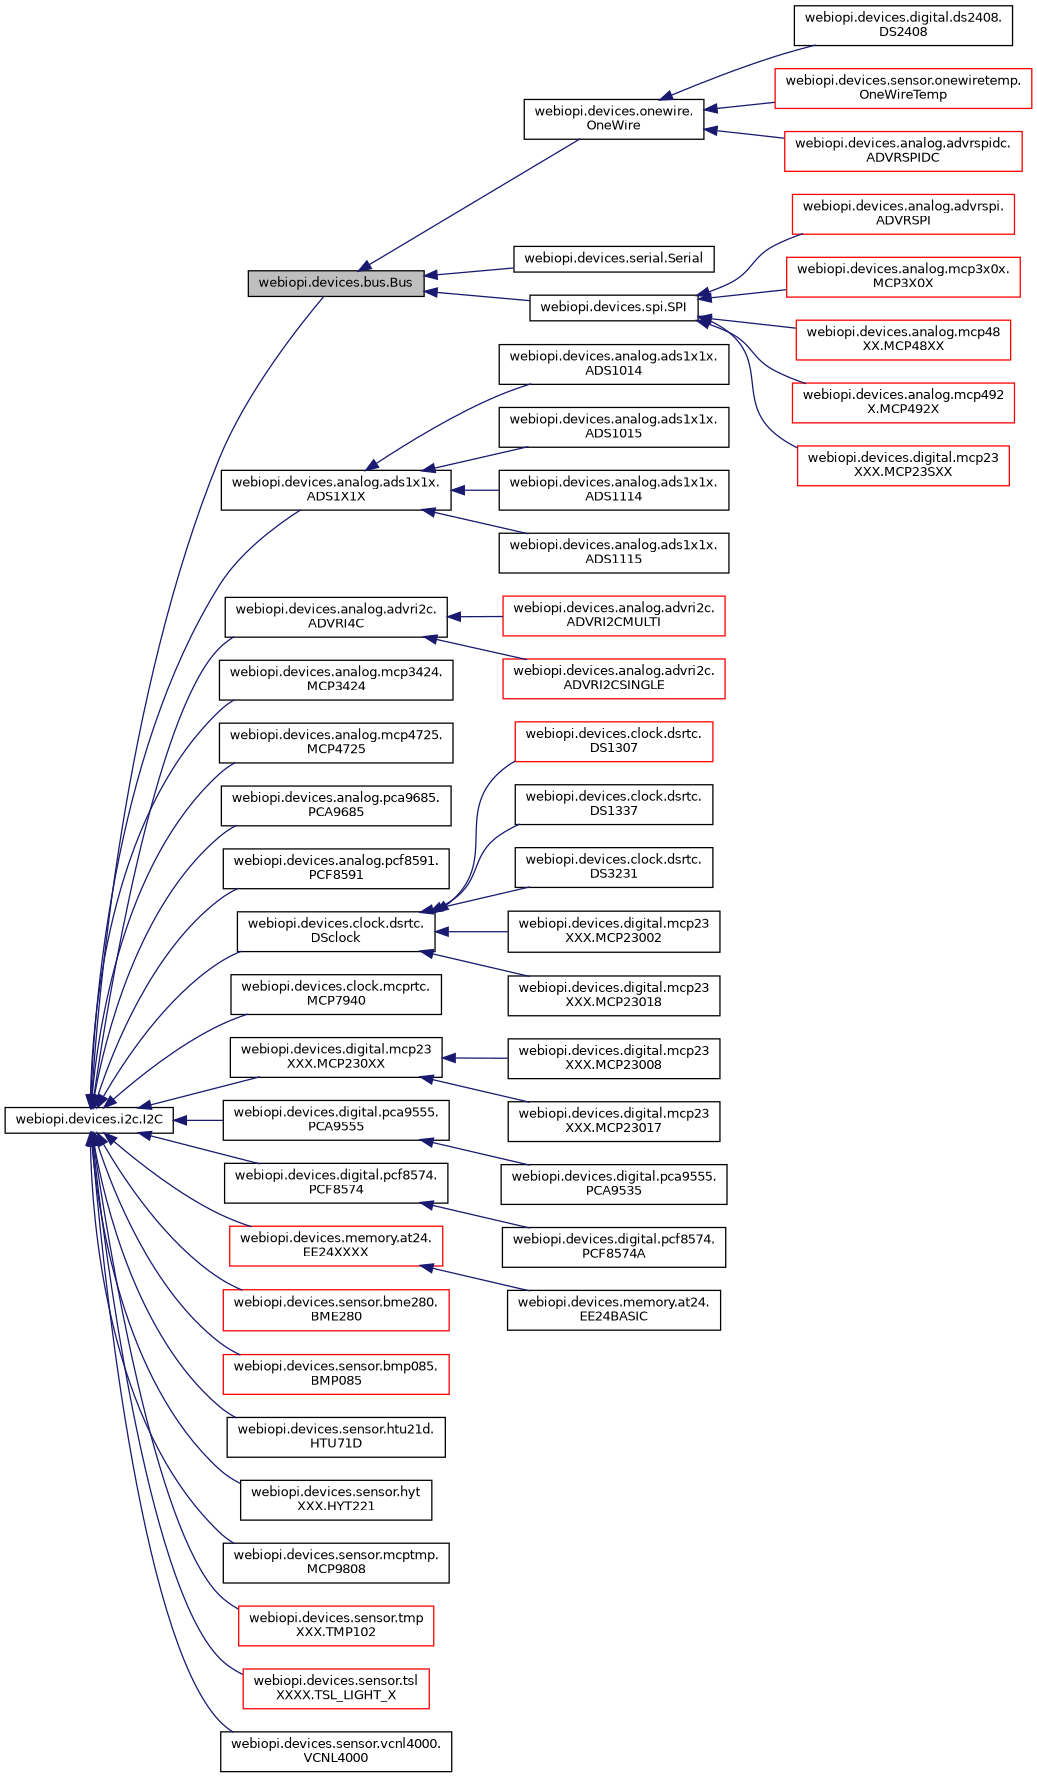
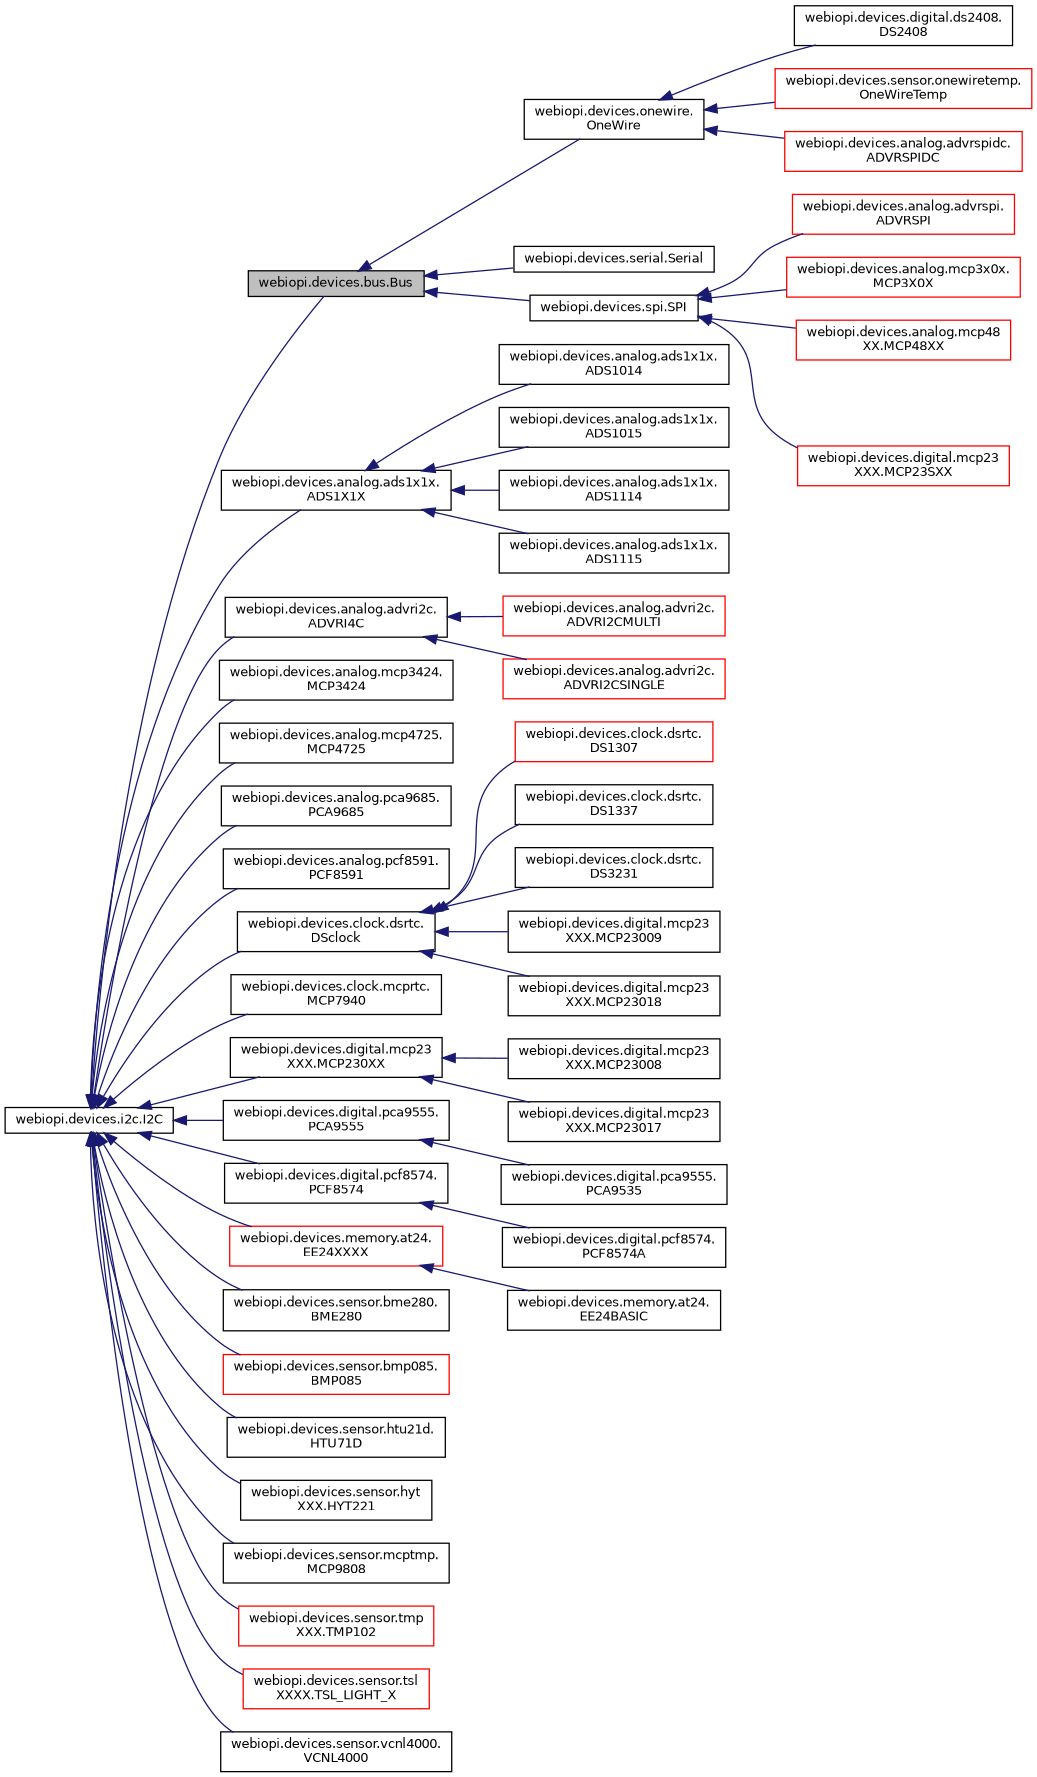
  digraph {
    rankdir=LR
    node [color=black fillcolor=white fontname=Helvetica fontsize=10 shape=record style=filled]
    edge [color=midnightblue dir=back fontname=Helvetica fontsize=10 labelfontname=Helvetica labelfontsize=10 style=solid]
    n1 [fillcolor=grey75 fontcolor=black height=0.2 label="webiopi.devices.bus.Bus" width=0.4]
    n2 [height=0.2 label="webiopi.devices.onewire.\lOneWire" width=0.4]
    n3 [height=0.2 label="webiopi.devices.serial.Serial" width=0.4]
    n4 [height=0.2 label="webiopi.devices.spi.SPI" width=0.4]
    n5 [height=0.2 label="webiopi.devices.i2c.I2C" width=0.4]
    n6 [height=0.2 label="webiopi.devices.analog.ads1x1x.\lADS1X1X" width=0.4]
    n7 [height=0.2 label="webiopi.devices.analog.advri2c.\lADVRI4C" width=0.4]
    n8 [height=0.2 label="webiopi.devices.analog.mcp3424.\lMCP3424" width=0.4]
    n9 [height=0.2 label="webiopi.devices.analog.mcp4725.\lMCP4725" width=0.4]
    n10 [height=0.2 label="webiopi.devices.analog.pca9685.\lPCA9685" width=0.4]
    n11 [height=0.2 label="webiopi.devices.analog.pcf8591.\lPCF8591" width=0.4]
    n12 [height=0.2 label="webiopi.devices.clock.dsrtc.\lDSclock" width=0.4]
    n13 [height=0.2 label="webiopi.devices.clock.mcprtc.\lMCP7940" width=0.4]
    n14 [height=0.2 label="webiopi.devices.digital.mcp23\lXXX.MCP230XX" width=0.4]
    n15 [height=0.2 label="webiopi.devices.digital.pca9555.\lPCA9555" width=0.4]
    n16 [height=0.2 label="webiopi.devices.digital.pcf8574.\lPCF8574" width=0.4]
    n17 [color=red height=0.2 label="webiopi.devices.memory.at24.\lEE24XXXX" width=0.4]
-   n18 [color=red height=0.2 label="webiopi.devices.sensor.bme280.\lBME280" width=0.4]
+   n18 [height=0.2 label="webiopi.devices.sensor.bme280.\lBME280" width=0.4]
    n19 [color=red height=0.2 label="webiopi.devices.sensor.bmp085.\lBMP085" width=0.4]
    n20 [height=0.2 label="webiopi.devices.sensor.htu21d.\lHTU71D" width=0.4]
    n21 [height=0.2 label="webiopi.devices.sensor.hyt\lXXX.HYT221" width=0.4]
    n22 [height=0.2 label="webiopi.devices.sensor.mcptmp.\lMCP9808" width=0.4]
    n23 [color=red height=0.2 label="webiopi.devices.sensor.tmp\lXXX.TMP102" width=0.4]
    n24 [color=red height=0.2 label="webiopi.devices.sensor.tsl\lXXXX.TSL_LIGHT_X" width=0.4]
    n25 [height=0.2 label="webiopi.devices.sensor.vcnl4000.\lVCNL4000" width=0.4]
    n26 [height=0.2 label="webiopi.devices.digital.ds2408.\lDS2408" width=0.4]
    n27 [color=red height=0.2 label="webiopi.devices.sensor.onewiretemp.\lOneWireTemp" width=0.4]
    n28 [color=red height=0.2 label="webiopi.devices.analog.advrspidc.\lADVRSPIDC" width=0.4]
    n29 [color=red height=0.2 label="webiopi.devices.analog.advrspi.\lADVRSPI" width=0.4]
    n30 [color=red height=0.2 label="webiopi.devices.analog.mcp3x0x.\lMCP3X0X" width=0.4]
    n31 [color=red height=0.2 label="webiopi.devices.analog.mcp48\lXX.MCP48XX" width=0.4]
-   n32 [color=red height=0.2 label="webiopi.devices.analog.mcp492\lX.MCP492X" width=0.4]
    n33 [color=red height=0.2 label="webiopi.devices.digital.mcp23\lXXX.MCP23SXX" width=0.4]
    n34 [height=0.2 label="webiopi.devices.analog.ads1x1x.\lADS1014" width=0.4]
    n35 [height=0.2 label="webiopi.devices.analog.ads1x1x.\lADS1015" width=0.4]
    n36 [height=0.2 label="webiopi.devices.analog.ads1x1x.\lADS1114" width=0.4]
    n37 [height=0.2 label="webiopi.devices.analog.ads1x1x.\lADS1115" width=0.4]
    n38 [color=red height=0.2 label="webiopi.devices.analog.advri2c.\lADVRI2CMULTI" width=0.4]
    n39 [color=red height=0.2 label="webiopi.devices.analog.advri2c.\lADVRI2CSINGLE" width=0.4]
    n40 [color=red height=0.2 label="webiopi.devices.clock.dsrtc.\lDS1307" width=0.4]
    n41 [height=0.2 label="webiopi.devices.clock.dsrtc.\lDS1337" width=0.4]
    n42 [height=0.2 label="webiopi.devices.clock.dsrtc.\lDS3231" width=0.4]
-   n43 [height=0.2 label="webiopi.devices.digital.mcp23\lXXX.MCP23002" width=0.4]
+   n43 [height=0.2 label="webiopi.devices.digital.mcp23\lXXX.MCP23009" width=0.4]
    n44 [height=0.2 label="webiopi.devices.digital.mcp23\lXXX.MCP23018" width=0.4]
    n45 [height=0.2 label="webiopi.devices.digital.mcp23\lXXX.MCP23008" width=0.4]
    n46 [height=0.2 label="webiopi.devices.digital.mcp23\lXXX.MCP23017" width=0.4]
    n47 [height=0.2 label="webiopi.devices.digital.pca9555.\lPCA9535" width=0.4]
    n48 [height=0.2 label="webiopi.devices.digital.pcf8574.\lPCF8574A" width=0.4]
    n49 [height=0.2 label="webiopi.devices.memory.at24.\lEE24BASIC" width=0.4]
    n1 -> n2
    n1 -> n3
    n1 -> n4
    n2 -> n26
    n2 -> n27
    n2 -> n28
    n4 -> n29
    n4 -> n30
    n4 -> n31
-   n4 -> n32
    n4 -> n33
    n5 -> n1
    n5 -> n6
    n5 -> n7
    n5 -> n8
    n5 -> n9
    n5 -> n10
    n5 -> n11
    n5 -> n12
    n5 -> n13
    n5 -> n14
    n5 -> n15
    n5 -> n16
    n5 -> n17
    n5 -> n18
    n5 -> n19
    n5 -> n20
    n5 -> n21
    n5 -> n22
    n5 -> n23
    n5 -> n24
    n5 -> n25
    n6 -> n34
    n6 -> n35
    n6 -> n36
    n6 -> n37
    n7 -> n38
    n7 -> n39
    n12 -> n40
    n12 -> n41
    n12 -> n42
    n12 -> n43
    n12 -> n44
    n14 -> n45
    n14 -> n46
    n15 -> n47
    n16 -> n48
    n17 -> n49
  }
